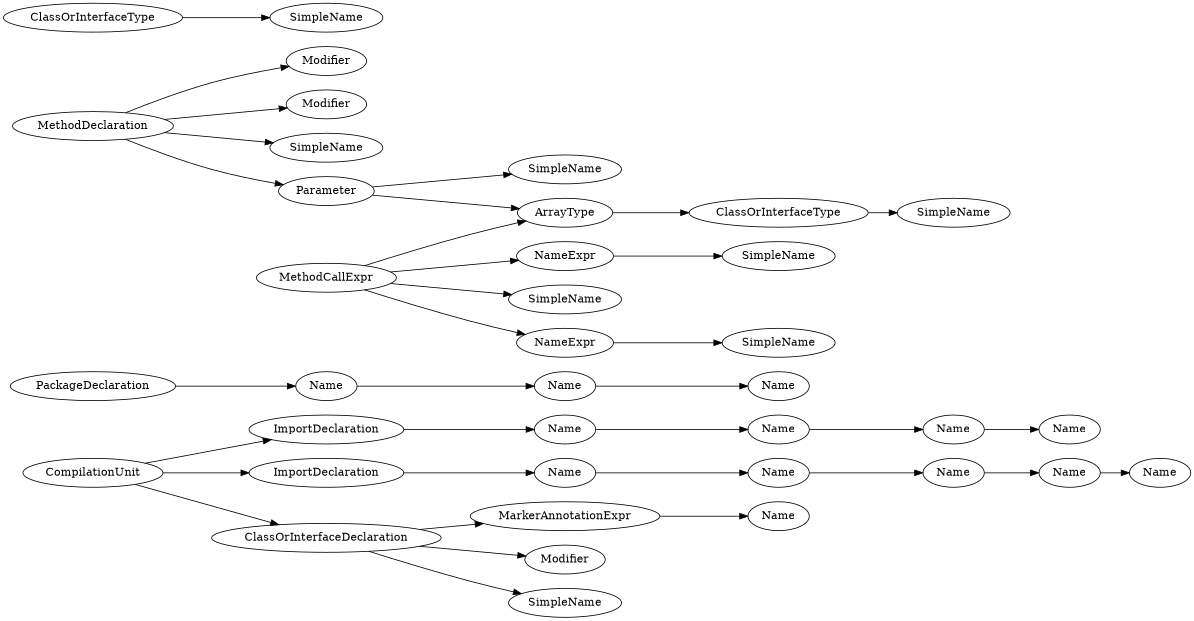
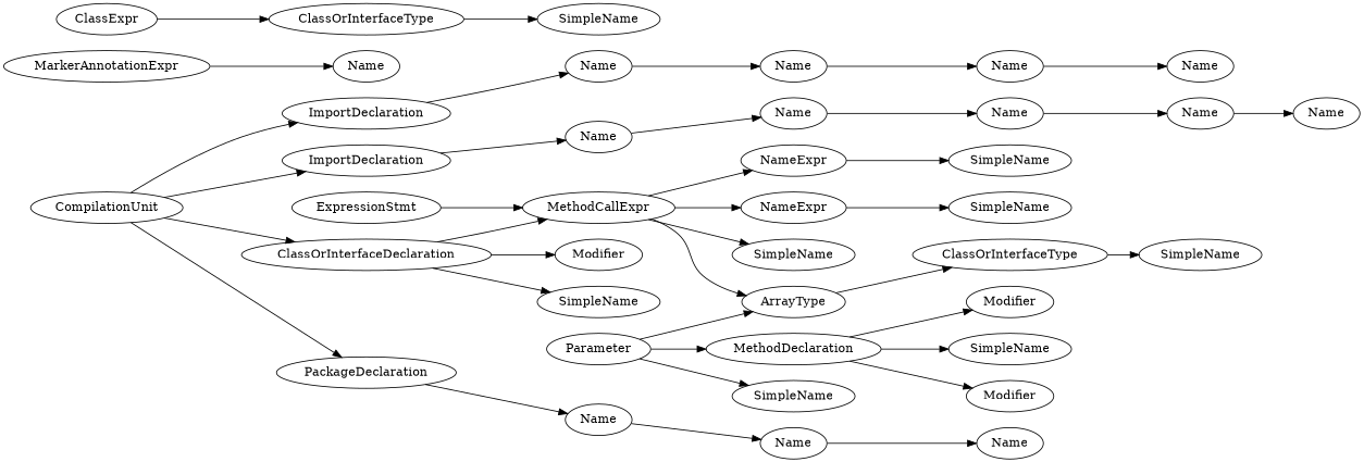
  digraph {
    rankdir=LR
    n1 [label=CompilationUnit]
    n2 [label=PackageDeclaration]
    n3 [label=ImportDeclaration]
    n4 [label=ImportDeclaration]
    n5 [label=ClassOrInterfaceDeclaration]
    n6 [label=Name]
    n7 [label=Name]
    n8 [label=Name]
    n9 [label=MarkerAnnotationExpr]
    n10 [label=Modifier]
    n11 [label=SimpleName]
    n12 [label=Name]
    n13 [label=Name]
    n14 [label=Name]
    n15 [label=Name]
    n16 [label=Name]
    n17 [label=Name]
    n18 [label=Name]
    n19 [label=Name]
    n20 [label=Name]
    n21 [label=Name]
    n22 [label=MethodDeclaration]
    n23 [label=Modifier]
    n24 [label=Modifier]
    n25 [label=SimpleName]
    n26 [label=Parameter]
    n27 [label=ArrayType]
    n28 [label=SimpleName]
    n29 [label=ClassOrInterfaceType]
    n30 [label=SimpleName]
+   n31 [label=ExpressionStmt]
    n32 [label=MethodCallExpr]
    n33 [label=NameExpr]
    n34 [label=SimpleName]
    n35 [label=NameExpr]
    n36 [label=SimpleName]
+   n37 [label=ClassExpr]
    n38 [label=ClassOrInterfaceType]
    n39 [label=SimpleName]
    n40 [label=SimpleName]
+   n1 -> n2
    n1 -> n3
    n1 -> n4
    n1 -> n5
    n2 -> n6
    n3 -> n7
    n4 -> n8
-   n5 -> n9
+   n5 -> n32
    n5 -> n10
    n5 -> n11
    n6 -> n12
    n7 -> n14
    n8 -> n17
    n9 -> n21
    n12 -> n13
    n14 -> n15
    n15 -> n16
    n17 -> n18
    n18 -> n19
    n19 -> n20
    n22 -> n23
    n22 -> n24
    n22 -> n25
-   n22 -> n26
+   n26 -> n22
    n26 -> n27
    n26 -> n28
    n27 -> n29
    n29 -> n30
+   n31 -> n32
    n32 -> n27
    n32 -> n33
    n32 -> n34
    n32 -> n35
    n33 -> n36
    n35 -> n39
+   n37 -> n38
    n38 -> n40
  }
